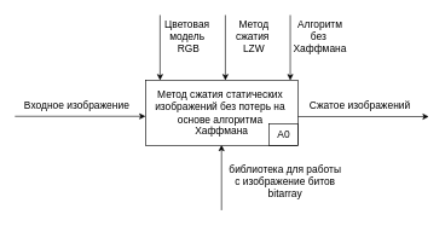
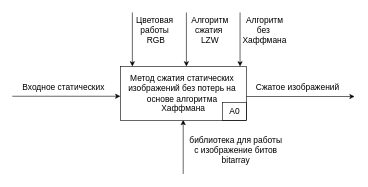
  <mxCell id="0" />
  <mxCell id="1" parent="0" />
  <mxCell id="2" style="edgeStyle=none;html=1;fontSize=14;entryX=0;entryY=0.5;entryDx=0;entryDy=0;" parent="1" edge="1"><mxGeometry relative="1" as="geometry"><mxPoint x="200" y="159.6" as="targetPoint" /><mxPoint x="20" y="159.6" as="sourcePoint" /></mxGeometry></mxCell>
  <mxCell id="3" style="edgeStyle=none;html=1;fontSize=14;startArrow=classic;startFill=1;endArrow=none;endFill=0;" parent="1" edge="1"><mxGeometry relative="1" as="geometry"><mxPoint x="304.69" y="289" as="targetPoint" /><mxPoint x="304.69" y="199" as="sourcePoint" /></mxGeometry></mxCell>
  <mxCell id="4" value="&lt;font&gt;&lt;span style=&quot;color: light-dark(rgb(0, 0, 0), rgb(237, 237, 237)); font-size: 14px;&quot;&gt;Метод сжатия статических&amp;nbsp; изображений без потерь&amp;nbsp;&lt;/span&gt;&lt;/font&gt;&lt;span style=&quot;background-color: transparent; font-size: 14px;&quot;&gt;&lt;font style=&quot;color: rgb(0, 0, 0);&quot;&gt;на&amp;nbsp;&lt;/font&gt;&lt;/span&gt;&lt;div&gt;&lt;span style=&quot;background-color: transparent; font-size: 14px;&quot;&gt;&lt;font style=&quot;color: rgb(0, 0, 0);&quot;&gt;основе&lt;/font&gt; &lt;font style=&quot;color: rgb(0, 0, 0);&quot;&gt;алгоритма&lt;/font&gt;&amp;nbsp;&lt;/span&gt;&lt;/div&gt;&lt;div&gt;&lt;span style=&quot;background-color: transparent; font-size: 14px;&quot;&gt;&lt;font style=&quot;color: rgb(0, 0, 0);&quot;&gt;Хаффмана&lt;/font&gt;&lt;/span&gt;&lt;/div&gt;" style="rounded=0;whiteSpace=wrap;html=1;" parent="1" vertex="1"><mxGeometry x="200" y="110" width="210" height="90" as="geometry" /></mxCell>
- <mxCell id="5" value="Входное изображение" style="text;html=1;align=center;verticalAlign=middle;resizable=0;points=[];autosize=1;strokeColor=none;fillColor=none;fontSize=14;" parent="1" vertex="1"><mxGeometry x="20" y="130" width="170" height="30" as="geometry" /></mxCell>
- <mxCell id="6" value="Метод &lt;br&gt;сжатия&amp;nbsp;&lt;div&gt;&lt;font style=&quot;color: rgb(0, 0, 0);&quot;&gt;LZW&lt;/font&gt;&lt;/div&gt;" style="text;html=1;align=center;verticalAlign=middle;resizable=0;points=[];autosize=1;strokeColor=none;fillColor=none;fontSize=14;" parent="1" vertex="1"><mxGeometry x="304" y="20" width="90" height="60" as="geometry" /></mxCell>
+ <mxCell id="5" value="Входное статических" style="text;html=1;align=center;verticalAlign=middle;resizable=0;points=[];autosize=1;strokeColor=none;fillColor=none;fontSize=14;" parent="1" vertex="1"><mxGeometry x="20" y="130" width="170" height="30" as="geometry" /></mxCell>
+ <mxCell id="6" value="Алгоритм &lt;br&gt;сжатия&amp;nbsp;&lt;div&gt;&lt;font style=&quot;color: rgb(0, 0, 0);&quot;&gt;LZW&lt;/font&gt;&lt;/div&gt;" style="text;html=1;align=center;verticalAlign=middle;resizable=0;points=[];autosize=1;strokeColor=none;fillColor=none;fontSize=14;" parent="1" vertex="1"><mxGeometry x="304" y="20" width="90" height="60" as="geometry" /></mxCell>
  <mxCell id="7" value="Алгоритм&lt;br&gt;без&amp;nbsp;&lt;div&gt;&lt;font style=&quot;color: rgb(0, 0, 0);&quot;&gt;Хаффмана&lt;/font&gt;&lt;/div&gt;" style="text;html=1;align=center;verticalAlign=middle;resizable=0;points=[];autosize=1;strokeColor=none;fillColor=none;fontSize=14;" parent="1" vertex="1"><mxGeometry x="390" y="20" width="100" height="60" as="geometry" /></mxCell>
  <mxCell id="8" value="A0" style="text;html=1;align=center;verticalAlign=middle;resizable=0;points=[];autosize=1;strokeColor=default;fillColor=none;fontSize=14;" parent="1" vertex="1"><mxGeometry x="370" y="170" width="40" height="30" as="geometry" /></mxCell>
  <mxCell id="9" value="Сжатое изображений" style="text;html=1;align=center;verticalAlign=middle;resizable=0;points=[];autosize=1;strokeColor=none;fillColor=none;fontSize=14;" parent="1" vertex="1"><mxGeometry x="410" y="130" width="170" height="30" as="geometry" /></mxCell>
  <mxCell id="10" style="edgeStyle=none;html=1;exitX=0.999;exitY=0.222;exitDx=0;exitDy=0;fontSize=14;exitPerimeter=0;" parent="1" edge="1"><mxGeometry relative="1" as="geometry"><mxPoint x="590.2" y="160.02" as="targetPoint" /><mxPoint x="410" y="160" as="sourcePoint" /></mxGeometry></mxCell>
- <mxCell id="11" value="Цветовая&amp;nbsp;&lt;div&gt;&lt;font&gt;&lt;font style=&quot;color: rgb(0, 0, 0);&quot;&gt;модель&amp;nbsp;&lt;/font&gt;&lt;/font&gt;&lt;/div&gt;&lt;div&gt;&lt;font&gt;&lt;span style=&quot;background-color: transparent;&quot;&gt;&lt;font style=&quot;color: rgb(0, 0, 0);&quot;&gt;RGB&lt;/font&gt;&lt;/span&gt;&lt;/font&gt;&lt;/div&gt;" style="text;html=1;align=center;verticalAlign=middle;resizable=0;points=[];autosize=1;strokeColor=none;fillColor=none;fontSize=14;" parent="1" vertex="1"><mxGeometry x="214" y="20" width="90" height="60" as="geometry" /></mxCell>
+ <mxCell id="11" value="Цветовая&amp;nbsp;&lt;div&gt;&lt;font&gt;&lt;font style=&quot;color: rgb(0, 0, 0);&quot;&gt;работы&amp;nbsp;&lt;/font&gt;&lt;/font&gt;&lt;/div&gt;&lt;div&gt;&lt;font&gt;&lt;span style=&quot;background-color: transparent;&quot;&gt;&lt;font style=&quot;color: rgb(0, 0, 0);&quot;&gt;RGB&lt;/font&gt;&lt;/span&gt;&lt;/font&gt;&lt;/div&gt;" style="text;html=1;align=center;verticalAlign=middle;resizable=0;points=[];autosize=1;strokeColor=none;fillColor=none;fontSize=14;" parent="1" vertex="1"><mxGeometry x="214" y="20" width="90" height="60" as="geometry" /></mxCell>
  <mxCell id="12" style="edgeStyle=none;html=1;fontSize=14;entryX=0.5;entryY=0;entryDx=0;entryDy=0;" parent="1" edge="1"><mxGeometry relative="1" as="geometry"><mxPoint x="220" y="110" as="targetPoint" /><mxPoint x="220" y="20" as="sourcePoint" /></mxGeometry></mxCell>
  <mxCell id="13" style="edgeStyle=none;html=1;fontSize=14;entryX=0.5;entryY=0;entryDx=0;entryDy=0;" edge="1" parent="1"><mxGeometry relative="1" as="geometry"><mxPoint x="310" y="110" as="targetPoint" /><mxPoint x="310" y="20" as="sourcePoint" /></mxGeometry></mxCell>
  <mxCell id="14" style="edgeStyle=none;html=1;fontSize=14;entryX=0.5;entryY=0;entryDx=0;entryDy=0;" edge="1" parent="1"><mxGeometry relative="1" as="geometry"><mxPoint x="399.38" y="110" as="targetPoint" /><mxPoint x="399.38" y="20" as="sourcePoint" /></mxGeometry></mxCell>
  <mxCell id="15" value="&lt;span style=&quot;color: rgb(0, 0, 0);&quot;&gt;библиотека для работы&lt;br&gt;с изображение битов&lt;br&gt;&lt;/span&gt;&lt;div&gt;&lt;span style=&quot;background-color: transparent;&quot;&gt;&lt;font style=&quot;color: rgb(0, 0, 0);&quot;&gt;bitarray&lt;/font&gt;&lt;/span&gt;&lt;/div&gt;" style="text;html=1;align=center;verticalAlign=middle;resizable=0;points=[];autosize=1;strokeColor=none;fillColor=none;fontSize=14;" vertex="1" parent="1"><mxGeometry x="302" y="220" width="180" height="60" as="geometry" /></mxCell>
